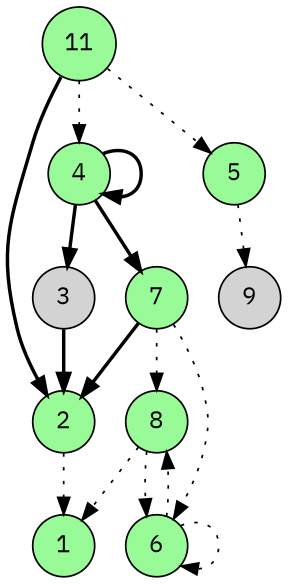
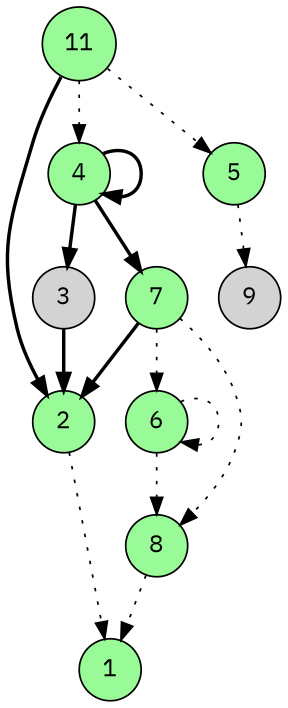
  digraph {
    fontname="IBM Plex Mono"
    node [fillcolor=palegreen fontname="IBM Plex Mono" shape=circle style=filled]
    edge [fontname="IBM Plex Mono" style=dotted]
    2
    1
    3 [fillcolor=lightgrey]
    4
    7
    6
    8
    9 [fillcolor=lightgrey]
    5
    n10 [label=11]
    2 -> 1
    3 -> 2 [style=bold]
    4 -> 3 [style=bold]
    4 -> 4 [style=bold]
    4 -> 7 [style=bold]
    7 -> 2 [style=bold]
    7 -> 6
    7 -> 8
    6 -> 6
    6 -> 8
    8 -> 1
-   8 -> 6
    5 -> 9
    n10 -> 2 [style=bold]
    n10 -> 4
    n10 -> 5
  }
